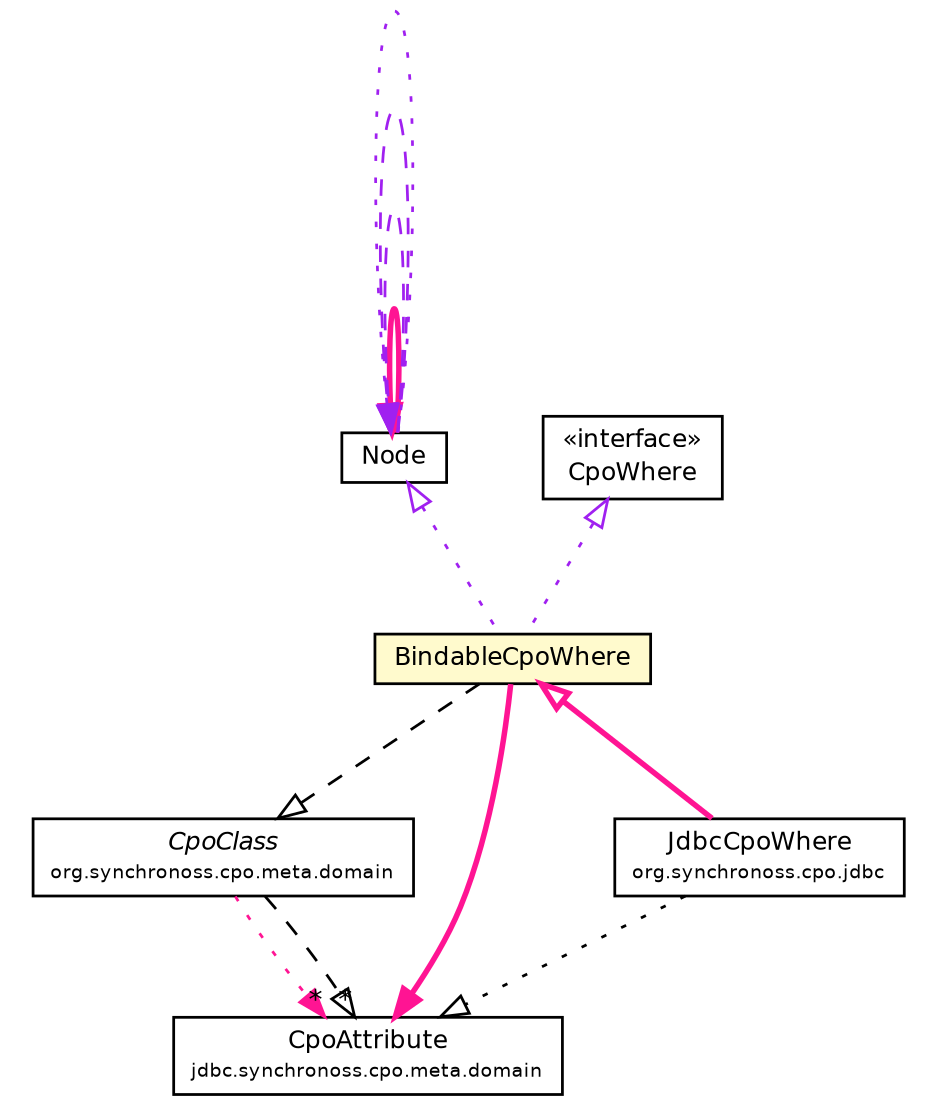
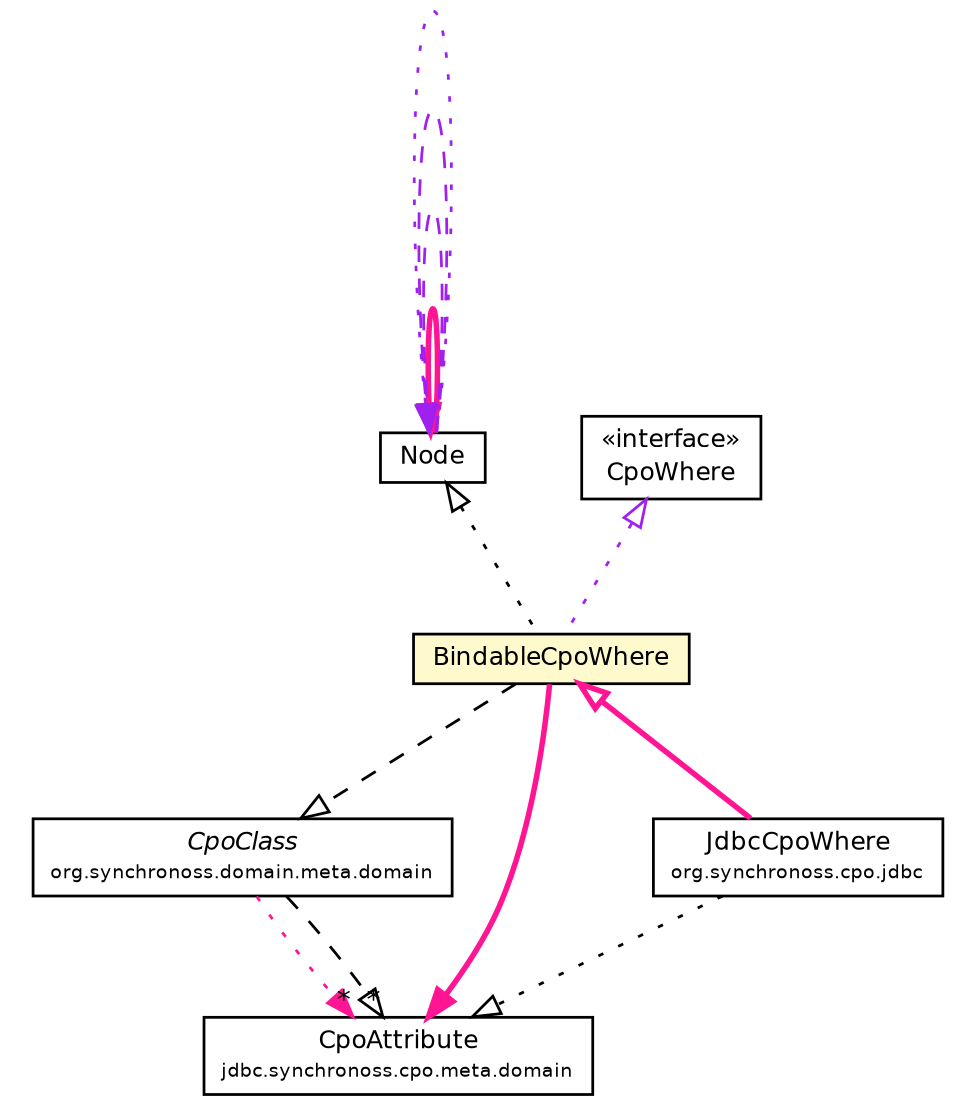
  digraph {
    node [fontcolor=black fontname=Helvetica fontsize=9.0 shape=plaintext]
    edge [arrowhead=onormal color=deeppink fontcolor=black fontname=Helvetica fontsize=10.0 headport=p labelfontname=Helvetica labelfontsize=10 style=dotted tailport=p]
    n1 [label=<<table border="0" cellborder="1" cellspacing="0" cellpadding="2" port="p" href="./Node.html"> 		<tr><td><table border="0" cellspacing="0" cellpadding="1"> 			<tr><td> Node </td></tr> 		</table></td></tr> 		</table>>]
    n2 [label=<<table border="0" cellborder="1" cellspacing="0" cellpadding="2" port="p" bgcolor="lemonChiffon" href="./BindableCpoWhere.html"> 		<tr><td><table border="0" cellspacing="0" cellpadding="1"> 			<tr><td> BindableCpoWhere </td></tr> 		</table></td></tr> 		</table>>]
-   n3 [label=<<table border="0" cellborder="1" cellspacing="0" cellpadding="2" port="p" href="./meta/domain/CpoClass.html"> 		<tr><td><table border="0" cellspacing="0" cellpadding="1"> 			<tr><td><font face="Helvetica-Oblique"> CpoClass </font></td></tr> 			<tr><td><font point-size="7.0"> org.synchronoss.cpo.meta.domain </font></td></tr> 		</table></td></tr> 		</table>>]
+   n3 [label=<<table border="0" cellborder="1" cellspacing="0" cellpadding="2" port="p" href="./meta/domain/CpoClass.html"> 		<tr><td><table border="0" cellspacing="0" cellpadding="1"> 			<tr><td><font face="Helvetica-Oblique"> CpoClass </font></td></tr> 			<tr><td><font point-size="7.0"> org.synchronoss.domain.meta.domain </font></td></tr> 		</table></td></tr> 		</table>>]
    n4 [label=<<table border="0" cellborder="1" cellspacing="0" cellpadding="2" port="p" href="./meta/domain/CpoAttribute.html"> 		<tr><td><table border="0" cellspacing="0" cellpadding="1"> 			<tr><td> CpoAttribute </td></tr> 			<tr><td><font point-size="7.0"> jdbc.synchronoss.cpo.meta.domain </font></td></tr> 		</table></td></tr> 		</table>>]
    n5 [label=<<table border="0" cellborder="1" cellspacing="0" cellpadding="2" port="p" href="./jdbc/JdbcCpoWhere.html"> 		<tr><td><table border="0" cellspacing="0" cellpadding="1"> 			<tr><td> JdbcCpoWhere </td></tr> 			<tr><td><font point-size="7.0"> org.synchronoss.cpo.jdbc </font></td></tr> 		</table></td></tr> 		</table>>]
    n6 [label=<<table border="0" cellborder="1" cellspacing="0" cellpadding="2" port="p" href="./CpoWhere.html"> 		<tr><td><table border="0" cellspacing="0" cellpadding="1"> 			<tr><td> &laquo;interface&raquo; </td></tr> 			<tr><td> CpoWhere </td></tr> 		</table></td></tr> 		</table>>]
    n1 -> n1 [style=bold]
    n1 -> n1 [arrowhead=normal color=purple style=dashed]
    n1 -> n1 [color=purple style=dashed]
    n1 -> n1 [arrowhead=normal color=purple]
-   n1 -> n2 [arrowtail=empty color=purple dir=back fontsize=10 arrowhead="" fontcolor=""]
+   n1 -> n2 [arrowtail=empty color=black dir=back fontsize=10 arrowhead="" fontcolor=""]
    n2 -> n3 [color=black style=dashed]
    n2 -> n4 [arrowhead=normal style=bold]
    n2 -> n5 [arrowtail=empty dir=back fontsize=10 style=bold arrowhead="" fontcolor=""]
    n3 -> n4 [arrowhead=normal headlabel="*"]
    n3 -> n4 [color=black headlabel="*" style=dashed]
    n5 -> n4 [color=black]
    n6 -> n2 [arrowtail=empty color=purple dir=back fontsize=10 arrowhead="" fontcolor=""]
  }
